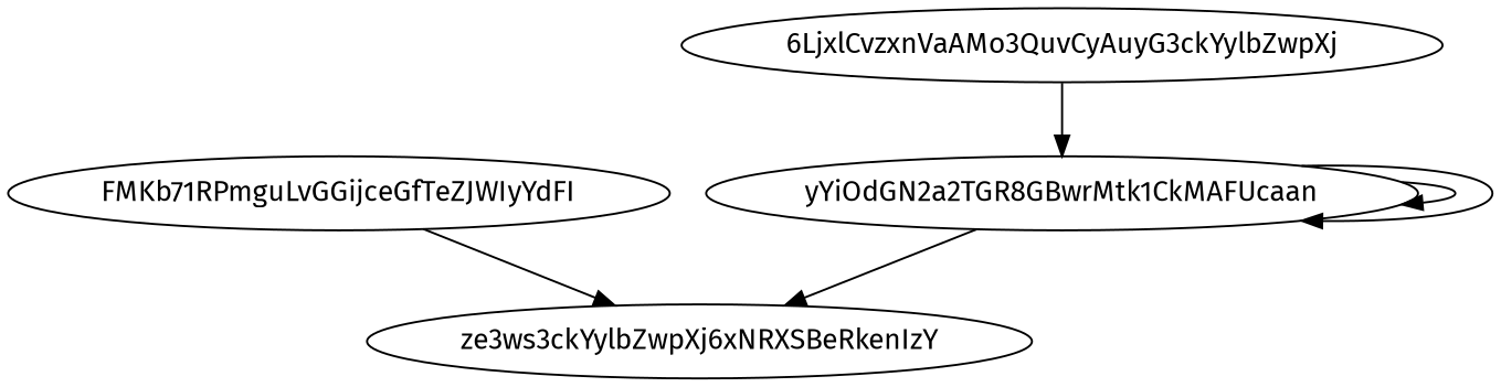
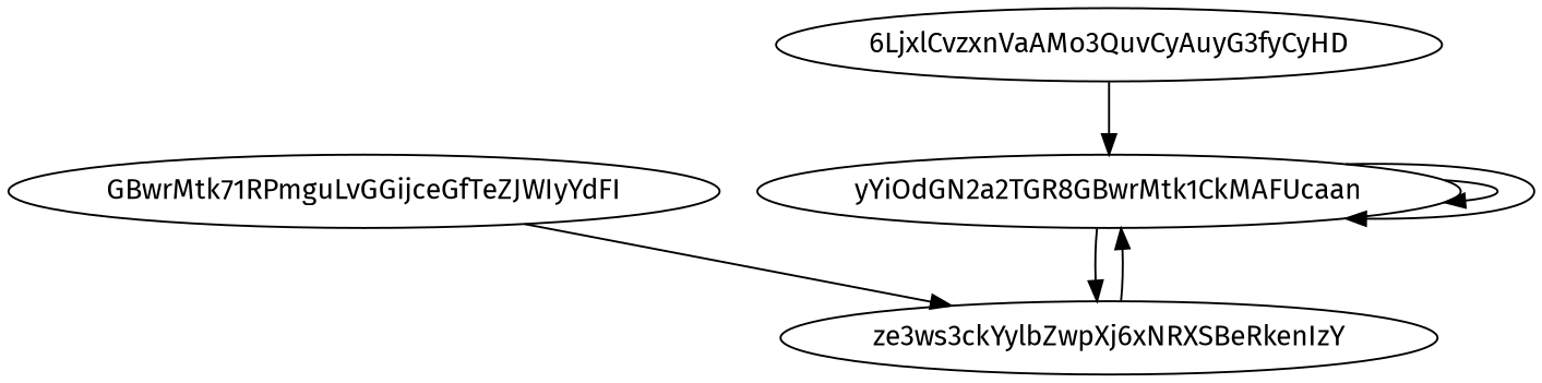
  digraph {
    fontname="Fira Sans"
    node [fontname="Fira Sans"]
    edge [fontname="Fira Sans"]
    n1 [label=yYiOdGN2a2TGR8GBwrMtk1CkMAFUcaan]
    n2 [label=ze3ws3ckYylbZwpXj6xNRXSBeRkenIzY]
-   n3 [label="6LjxlCvzxnVaAMo3QuvCyAuyG3ckYylbZwpXj"]
-   n4 [label=FMKb71RPmguLvGGijceGfTeZJWIyYdFI]
+   n3 [label="6LjxlCvzxnVaAMo3QuvCyAuyG3fyCyHD"]
+   n4 [label=GBwrMtk71RPmguLvGGijceGfTeZJWIyYdFI]
    n1 -> n1
    n1 -> n1
    n1 -> n2
+   n2 -> n1
    n3 -> n1
    n4 -> n2
  }
